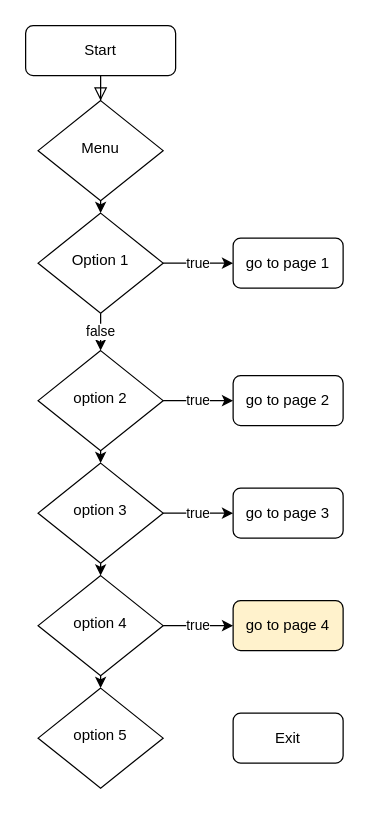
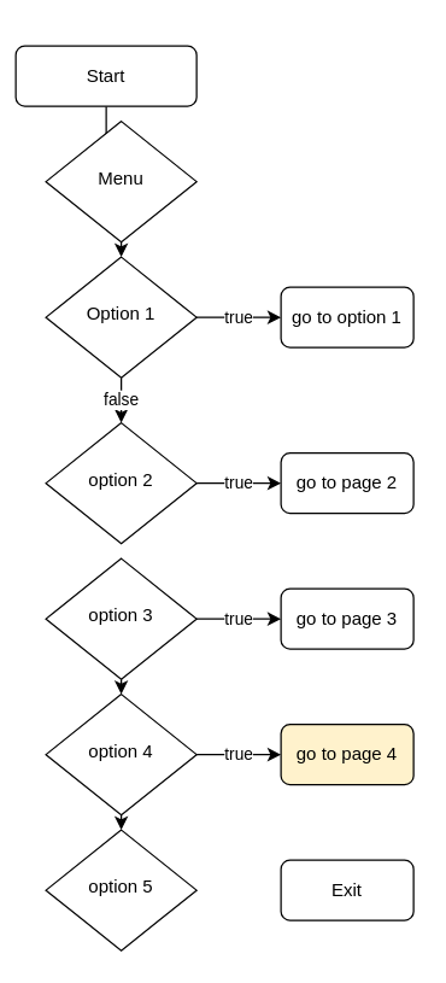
  <mxCell id="0" />
  <mxCell id="1" parent="0" />
  <mxCell id="2" value="" style="rounded=0;html=1;jettySize=auto;orthogonalLoop=1;fontSize=11;endArrow=block;endFill=0;endSize=8;strokeWidth=1;shadow=0;labelBackgroundColor=none;edgeStyle=orthogonalEdgeStyle;" parent="1" source="3" target="5" edge="1"><mxGeometry relative="1" as="geometry" /></mxCell>
- <mxCell id="3" value="Start" style="rounded=1;whiteSpace=wrap;html=1;fontSize=12;glass=0;strokeWidth=1;shadow=0;" parent="1" vertex="1"><mxGeometry x="20" y="20" width="120" height="40" as="geometry" /></mxCell>
+ <mxCell id="3" value="Start" style="rounded=1;whiteSpace=wrap;html=1;fontSize=12;glass=0;strokeWidth=1;shadow=0;" parent="1" vertex="1"><mxGeometry x="10" y="30" width="120" height="40" as="geometry" /></mxCell>
  <mxCell id="4" style="edgeStyle=orthogonalEdgeStyle;rounded=0;orthogonalLoop=1;jettySize=auto;html=1;exitX=0.5;exitY=1;exitDx=0;exitDy=0;entryX=0.5;entryY=0;entryDx=0;entryDy=0;" edge="1" parent="1" source="5" target="8"><mxGeometry relative="1" as="geometry" /></mxCell>
  <mxCell id="5" value="Menu" style="rhombus;whiteSpace=wrap;html=1;shadow=0;fontFamily=Helvetica;fontSize=12;align=center;strokeWidth=1;spacing=6;spacingTop=-4;" parent="1" vertex="1"><mxGeometry x="30" y="80" width="100" height="80" as="geometry" /></mxCell>
  <mxCell id="6" value="true" style="edgeStyle=orthogonalEdgeStyle;rounded=0;orthogonalLoop=1;jettySize=auto;html=1;exitX=1;exitY=0.5;exitDx=0;exitDy=0;entryX=0;entryY=0.5;entryDx=0;entryDy=0;" edge="1" parent="1" source="8" target="22"><mxGeometry relative="1" as="geometry" /></mxCell>
  <mxCell id="7" value="false" style="edgeStyle=orthogonalEdgeStyle;rounded=0;orthogonalLoop=1;jettySize=auto;html=1;exitX=0.5;exitY=1;exitDx=0;exitDy=0;entryX=0.5;entryY=0;entryDx=0;entryDy=0;" edge="1" parent="1" source="8" target="11"><mxGeometry relative="1" as="geometry" /></mxCell>
  <mxCell id="8" value="Option 1" style="rhombus;whiteSpace=wrap;html=1;shadow=0;fontFamily=Helvetica;fontSize=12;align=center;strokeWidth=1;spacing=6;spacingTop=-4;" parent="1" vertex="1"><mxGeometry x="30" y="170" width="100" height="80" as="geometry" /></mxCell>
  <mxCell id="9" value="true" style="edgeStyle=orthogonalEdgeStyle;rounded=0;orthogonalLoop=1;jettySize=auto;html=1;exitX=1;exitY=0.5;exitDx=0;exitDy=0;entryX=0;entryY=0.5;entryDx=0;entryDy=0;" edge="1" parent="1" source="11" target="21"><mxGeometry relative="1" as="geometry" /></mxCell>
- <mxCell id="10" style="edgeStyle=orthogonalEdgeStyle;rounded=0;orthogonalLoop=1;jettySize=auto;html=1;exitX=0.5;exitY=1;exitDx=0;exitDy=0;entryX=0.5;entryY=0;entryDx=0;entryDy=0;" edge="1" parent="1" source="11" target="18"><mxGeometry relative="1" as="geometry" /></mxCell>
  <mxCell id="11" value="option 2" style="rhombus;whiteSpace=wrap;html=1;shadow=0;fontFamily=Helvetica;fontSize=12;align=center;strokeWidth=1;spacing=6;spacingTop=-4;" vertex="1" parent="1"><mxGeometry x="30" y="280" width="100" height="80" as="geometry" /></mxCell>
  <mxCell id="12" value="true" style="edgeStyle=orthogonalEdgeStyle;rounded=0;orthogonalLoop=1;jettySize=auto;html=1;exitX=1;exitY=0.5;exitDx=0;exitDy=0;entryX=0;entryY=0.5;entryDx=0;entryDy=0;" edge="1" parent="1" source="14" target="19"><mxGeometry relative="1" as="geometry" /></mxCell>
  <mxCell id="13" style="edgeStyle=orthogonalEdgeStyle;rounded=0;orthogonalLoop=1;jettySize=auto;html=1;exitX=0.5;exitY=1;exitDx=0;exitDy=0;entryX=0.5;entryY=0;entryDx=0;entryDy=0;" edge="1" parent="1" source="14" target="15"><mxGeometry relative="1" as="geometry" /></mxCell>
  <mxCell id="14" value="option 4" style="rhombus;whiteSpace=wrap;html=1;shadow=0;fontFamily=Helvetica;fontSize=12;align=center;strokeWidth=1;spacing=6;spacingTop=-4;" vertex="1" parent="1"><mxGeometry x="30" y="460" width="100" height="80" as="geometry" /></mxCell>
  <mxCell id="15" value="option 5" style="rhombus;whiteSpace=wrap;html=1;shadow=0;fontFamily=Helvetica;fontSize=12;align=center;strokeWidth=1;spacing=6;spacingTop=-4;" vertex="1" parent="1"><mxGeometry x="30" y="550" width="100" height="80" as="geometry" /></mxCell>
  <mxCell id="16" value="true" style="edgeStyle=orthogonalEdgeStyle;rounded=0;orthogonalLoop=1;jettySize=auto;html=1;exitX=1;exitY=0.5;exitDx=0;exitDy=0;entryX=0;entryY=0.5;entryDx=0;entryDy=0;" edge="1" parent="1" source="18" target="20"><mxGeometry relative="1" as="geometry" /></mxCell>
  <mxCell id="17" style="edgeStyle=orthogonalEdgeStyle;rounded=0;orthogonalLoop=1;jettySize=auto;html=1;exitX=0.5;exitY=1;exitDx=0;exitDy=0;entryX=0.5;entryY=0;entryDx=0;entryDy=0;" edge="1" parent="1" source="18" target="14"><mxGeometry relative="1" as="geometry" /></mxCell>
  <mxCell id="18" value="option 3" style="rhombus;whiteSpace=wrap;html=1;shadow=0;fontFamily=Helvetica;fontSize=12;align=center;strokeWidth=1;spacing=6;spacingTop=-4;" vertex="1" parent="1"><mxGeometry x="30" y="370" width="100" height="80" as="geometry" /></mxCell>
  <mxCell id="19" value="go to page 4" style="rounded=1;whiteSpace=wrap;html=1;fontSize=12;glass=0;strokeWidth=1;shadow=0;fillColor=#fff2cc;" vertex="1" parent="1"><mxGeometry x="186" y="480" width="88" height="40" as="geometry" /></mxCell>
  <mxCell id="20" value="go to page 3" style="rounded=1;whiteSpace=wrap;html=1;fontSize=12;glass=0;strokeWidth=1;shadow=0;" vertex="1" parent="1"><mxGeometry x="186" y="390" width="88" height="40" as="geometry" /></mxCell>
  <mxCell id="21" value="go to page 2" style="rounded=1;whiteSpace=wrap;html=1;fontSize=12;glass=0;strokeWidth=1;shadow=0;" vertex="1" parent="1"><mxGeometry x="186" y="300" width="88" height="40" as="geometry" /></mxCell>
- <mxCell id="22" value="go to page 1" style="rounded=1;whiteSpace=wrap;html=1;fontSize=12;glass=0;strokeWidth=1;shadow=0;" vertex="1" parent="1"><mxGeometry x="186" y="190" width="88" height="40" as="geometry" /></mxCell>
+ <mxCell id="22" value="go to option 1" style="rounded=1;whiteSpace=wrap;html=1;fontSize=12;glass=0;strokeWidth=1;shadow=0;" vertex="1" parent="1"><mxGeometry x="186" y="190" width="88" height="40" as="geometry" /></mxCell>
  <mxCell id="23" value="Exit" style="rounded=1;whiteSpace=wrap;html=1;fontSize=12;glass=0;strokeWidth=1;shadow=0;" vertex="1" parent="1"><mxGeometry x="186" y="570" width="88" height="40" as="geometry" /></mxCell>
